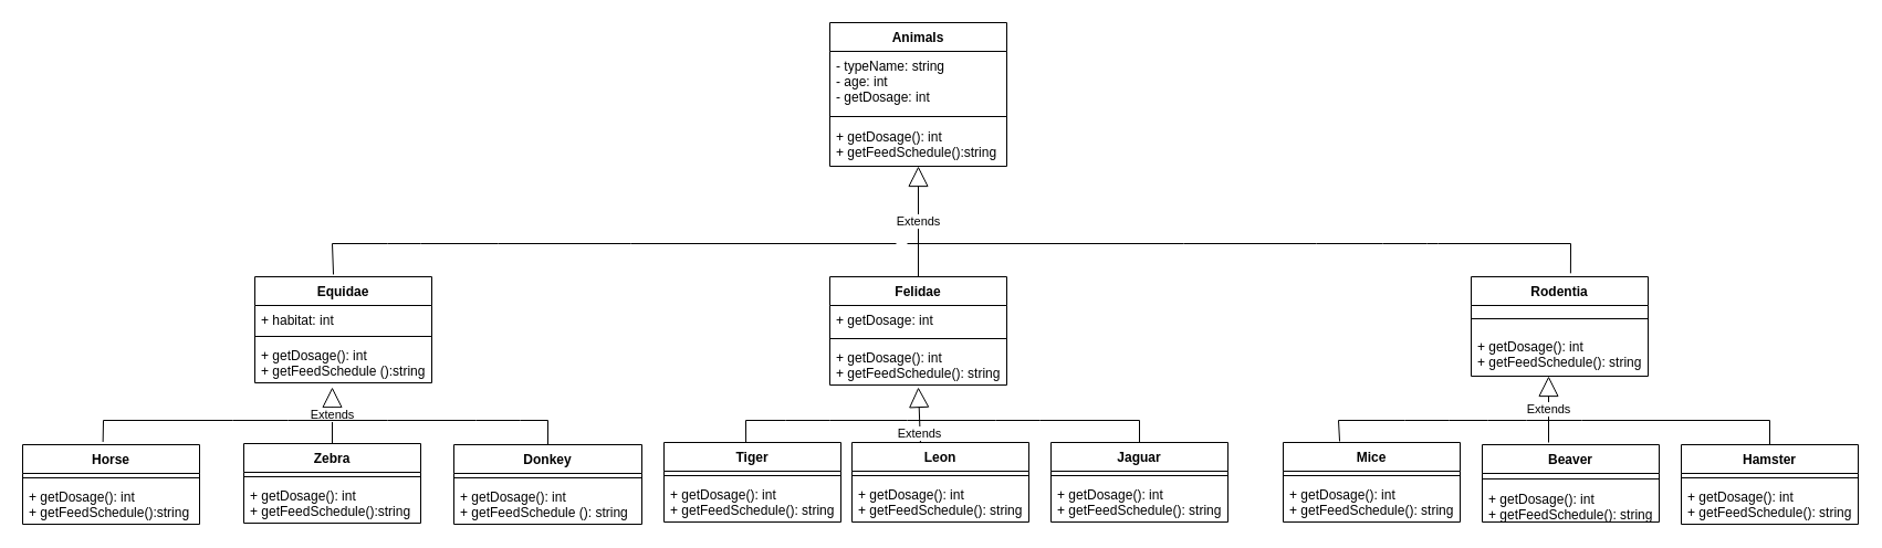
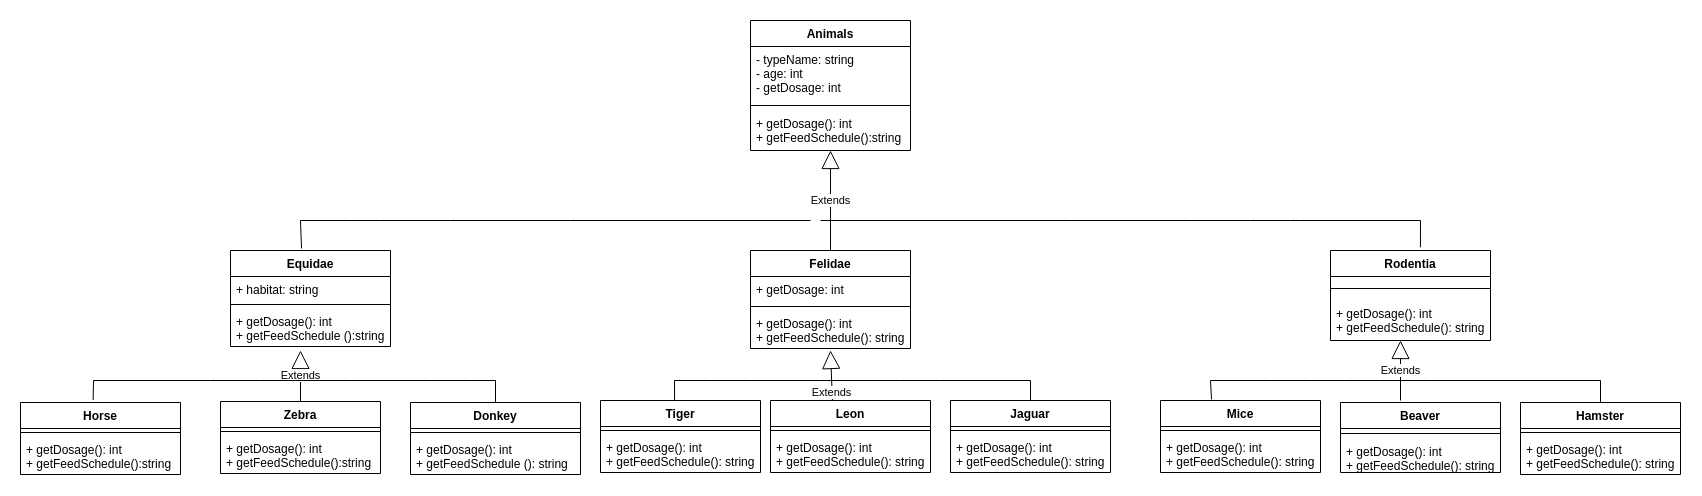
  <mxCell id="0" />
  <mxCell id="1" parent="0" />
  <mxCell id="2" value="Animals" style="swimlane;fontStyle=1;align=center;verticalAlign=top;childLayout=stackLayout;horizontal=1;startSize=26;horizontalStack=0;resizeParent=1;resizeParentMax=0;resizeLast=0;collapsible=1;marginBottom=0;" vertex="1" parent="1"><mxGeometry x="750" width="160" height="130" as="geometry" y="20" /></mxCell>
  <mxCell id="3" value="- typeName: string&#10;- age: int&#10;- getDosage: int&#10;" style="text;strokeColor=none;fillColor=none;align=left;verticalAlign=top;spacingLeft=4;spacingRight=4;overflow=hidden;rotatable=0;points=[[0,0.5],[1,0.5]];portConstraint=eastwest;" vertex="1" parent="2"><mxGeometry y="26" width="160" height="54" as="geometry" /></mxCell>
  <mxCell id="4" value="" style="line;strokeWidth=1;fillColor=none;align=left;verticalAlign=middle;spacingTop=-1;spacingLeft=3;spacingRight=3;rotatable=0;labelPosition=right;points=[];portConstraint=eastwest;strokeColor=inherit;" vertex="1" parent="2"><mxGeometry y="80" width="160" height="10" as="geometry" /></mxCell>
  <mxCell id="5" value="+ getDosage(): int&#10;+ getFeedSchedule():string" style="text;strokeColor=none;fillColor=none;align=left;verticalAlign=top;spacingLeft=4;spacingRight=4;overflow=hidden;rotatable=0;points=[[0,0.5],[1,0.5]];portConstraint=eastwest;" vertex="1" parent="2"><mxGeometry y="90" width="160" height="40" as="geometry" /></mxCell>
  <mxCell id="6" value="Equidae" style="swimlane;fontStyle=1;align=center;verticalAlign=top;childLayout=stackLayout;horizontal=1;startSize=26;horizontalStack=0;resizeParent=1;resizeParentMax=0;resizeLast=0;collapsible=1;marginBottom=0;" vertex="1" parent="1"><mxGeometry x="230" y="250" width="160" height="96" as="geometry" /></mxCell>
- <mxCell id="7" value="+ habitat: int" style="text;strokeColor=none;fillColor=none;align=left;verticalAlign=top;spacingLeft=4;spacingRight=4;overflow=hidden;rotatable=0;points=[[0,0.5],[1,0.5]];portConstraint=eastwest;" vertex="1" parent="6"><mxGeometry y="26" width="160" height="24" as="geometry" /></mxCell>
+ <mxCell id="7" value="+ habitat: string" style="text;strokeColor=none;fillColor=none;align=left;verticalAlign=top;spacingLeft=4;spacingRight=4;overflow=hidden;rotatable=0;points=[[0,0.5],[1,0.5]];portConstraint=eastwest;" vertex="1" parent="6"><mxGeometry y="26" width="160" height="24" as="geometry" /></mxCell>
  <mxCell id="8" value="" style="line;strokeWidth=1;fillColor=none;align=left;verticalAlign=middle;spacingTop=-1;spacingLeft=3;spacingRight=3;rotatable=0;labelPosition=right;points=[];portConstraint=eastwest;strokeColor=inherit;" vertex="1" parent="6"><mxGeometry y="50" width="160" height="8" as="geometry" /></mxCell>
  <mxCell id="9" value="+ getDosage(): int&#10;+ getFeedSchedule ():string" style="text;strokeColor=none;fillColor=none;align=left;verticalAlign=top;spacingLeft=4;spacingRight=4;overflow=hidden;rotatable=0;points=[[0,0.5],[1,0.5]];portConstraint=eastwest;" vertex="1" parent="6"><mxGeometry y="58" width="160" height="38" as="geometry" /></mxCell>
  <mxCell id="10" value="Felidae" style="swimlane;fontStyle=1;align=center;verticalAlign=top;childLayout=stackLayout;horizontal=1;startSize=26;horizontalStack=0;resizeParent=1;resizeParentMax=0;resizeLast=0;collapsible=1;marginBottom=0;" vertex="1" parent="1"><mxGeometry x="750" y="250" width="160" height="98" as="geometry" /></mxCell>
  <mxCell id="11" value="+ getDosage: int" style="text;strokeColor=none;fillColor=none;align=left;verticalAlign=top;spacingLeft=4;spacingRight=4;overflow=hidden;rotatable=0;points=[[0,0.5],[1,0.5]];portConstraint=eastwest;" vertex="1" parent="10"><mxGeometry y="26" width="160" height="26" as="geometry" /></mxCell>
  <mxCell id="12" value="" style="line;strokeWidth=1;fillColor=none;align=left;verticalAlign=middle;spacingTop=-1;spacingLeft=3;spacingRight=3;rotatable=0;labelPosition=right;points=[];portConstraint=eastwest;strokeColor=inherit;" vertex="1" parent="10"><mxGeometry y="52" width="160" height="8" as="geometry" /></mxCell>
  <mxCell id="13" value="+ getDosage(): int&#10;+ getFeedSchedule(): string" style="text;strokeColor=none;fillColor=none;align=left;verticalAlign=top;spacingLeft=4;spacingRight=4;overflow=hidden;rotatable=0;points=[[0,0.5],[1,0.5]];portConstraint=eastwest;" vertex="1" parent="10"><mxGeometry y="60" width="160" height="38" as="geometry" /></mxCell>
  <mxCell id="14" value="Rodentia" style="swimlane;fontStyle=1;align=center;verticalAlign=top;childLayout=stackLayout;horizontal=1;startSize=26;horizontalStack=0;resizeParent=1;resizeParentMax=0;resizeLast=0;collapsible=1;marginBottom=0;" vertex="1" parent="1"><mxGeometry x="1330" y="250" width="160" height="90" as="geometry" /></mxCell>
  <mxCell id="15" value="" style="line;strokeWidth=1;fillColor=none;align=left;verticalAlign=middle;spacingTop=-1;spacingLeft=3;spacingRight=3;rotatable=0;labelPosition=right;points=[];portConstraint=eastwest;strokeColor=inherit;" vertex="1" parent="14"><mxGeometry y="26" width="160" height="24" as="geometry" /></mxCell>
  <mxCell id="16" value="+ getDosage(): int&#10;+ getFeedSchedule(): string " style="text;strokeColor=none;fillColor=none;align=left;verticalAlign=top;spacingLeft=4;spacingRight=4;overflow=hidden;rotatable=0;points=[[0,0.5],[1,0.5]];portConstraint=eastwest;" vertex="1" parent="14"><mxGeometry y="50" width="160" height="40" as="geometry" /></mxCell>
  <mxCell id="17" value="Horse" style="swimlane;fontStyle=1;align=center;verticalAlign=top;childLayout=stackLayout;horizontal=1;startSize=26;horizontalStack=0;resizeParent=1;resizeParentMax=0;resizeLast=0;collapsible=1;marginBottom=0;" vertex="1" parent="1"><mxGeometry x="20" y="402" width="160" height="72" as="geometry" /></mxCell>
  <mxCell id="18" value="" style="line;strokeWidth=1;fillColor=none;align=left;verticalAlign=middle;spacingTop=-1;spacingLeft=3;spacingRight=3;rotatable=0;labelPosition=right;points=[];portConstraint=eastwest;strokeColor=inherit;" vertex="1" parent="17"><mxGeometry y="26" width="160" height="8" as="geometry" /></mxCell>
  <mxCell id="19" value="+ getDosage(): int&#10;+ getFeedSchedule():string&#10;" style="text;strokeColor=none;fillColor=none;align=left;verticalAlign=top;spacingLeft=4;spacingRight=4;overflow=hidden;rotatable=0;points=[[0,0.5],[1,0.5]];portConstraint=eastwest;" vertex="1" parent="17"><mxGeometry y="34" width="160" height="38" as="geometry" /></mxCell>
  <mxCell id="20" value="Zebra" style="swimlane;fontStyle=1;align=center;verticalAlign=top;childLayout=stackLayout;horizontal=1;startSize=26;horizontalStack=0;resizeParent=1;resizeParentMax=0;resizeLast=0;collapsible=1;marginBottom=0;" vertex="1" parent="1"><mxGeometry x="220" y="401" width="160" height="72" as="geometry" /></mxCell>
  <mxCell id="21" value="" style="line;strokeWidth=1;fillColor=none;align=left;verticalAlign=middle;spacingTop=-1;spacingLeft=3;spacingRight=3;rotatable=0;labelPosition=right;points=[];portConstraint=eastwest;strokeColor=inherit;" vertex="1" parent="20"><mxGeometry y="26" width="160" height="8" as="geometry" /></mxCell>
  <mxCell id="22" value="+ getDosage(): int&#10;+ getFeedSchedule():string " style="text;strokeColor=none;fillColor=none;align=left;verticalAlign=top;spacingLeft=4;spacingRight=4;overflow=hidden;rotatable=0;points=[[0,0.5],[1,0.5]];portConstraint=eastwest;" vertex="1" parent="20"><mxGeometry y="34" width="160" height="38" as="geometry" /></mxCell>
  <mxCell id="23" value="Donkey" style="swimlane;fontStyle=1;align=center;verticalAlign=top;childLayout=stackLayout;horizontal=1;startSize=26;horizontalStack=0;resizeParent=1;resizeParentMax=0;resizeLast=0;collapsible=1;marginBottom=0;" vertex="1" parent="1"><mxGeometry x="410" y="402" width="170" height="72" as="geometry" /></mxCell>
  <mxCell id="24" value="" style="line;strokeWidth=1;fillColor=none;align=left;verticalAlign=middle;spacingTop=-1;spacingLeft=3;spacingRight=3;rotatable=0;labelPosition=right;points=[];portConstraint=eastwest;strokeColor=inherit;" vertex="1" parent="23"><mxGeometry y="26" width="170" height="8" as="geometry" /></mxCell>
  <mxCell id="25" value="+ getDosage(): int&#10;+ getFeedSchedule (): string" style="text;strokeColor=none;fillColor=none;align=left;verticalAlign=top;spacingLeft=4;spacingRight=4;overflow=hidden;rotatable=0;points=[[0,0.5],[1,0.5]];portConstraint=eastwest;" vertex="1" parent="23"><mxGeometry y="34" width="170" height="38" as="geometry" /></mxCell>
  <mxCell id="26" value="Tiger" style="swimlane;fontStyle=1;align=center;verticalAlign=top;childLayout=stackLayout;horizontal=1;startSize=26;horizontalStack=0;resizeParent=1;resizeParentMax=0;resizeLast=0;collapsible=1;marginBottom=0;" vertex="1" parent="1"><mxGeometry x="600" y="400" width="160" height="72" as="geometry" /></mxCell>
  <mxCell id="27" value="" style="line;strokeWidth=1;fillColor=none;align=left;verticalAlign=middle;spacingTop=-1;spacingLeft=3;spacingRight=3;rotatable=0;labelPosition=right;points=[];portConstraint=eastwest;strokeColor=inherit;" vertex="1" parent="26"><mxGeometry y="26" width="160" height="8" as="geometry" /></mxCell>
  <mxCell id="28" value="+ getDosage(): int&#10;+ getFeedSchedule(): string" style="text;strokeColor=none;fillColor=none;align=left;verticalAlign=top;spacingLeft=4;spacingRight=4;overflow=hidden;rotatable=0;points=[[0,0.5],[1,0.5]];portConstraint=eastwest;" vertex="1" parent="26"><mxGeometry y="34" width="160" height="38" as="geometry" /></mxCell>
  <mxCell id="29" value="Leon" style="swimlane;fontStyle=1;align=center;verticalAlign=top;childLayout=stackLayout;horizontal=1;startSize=26;horizontalStack=0;resizeParent=1;resizeParentMax=0;resizeLast=0;collapsible=1;marginBottom=0;" vertex="1" parent="1"><mxGeometry x="770" y="400" width="160" height="72" as="geometry" /></mxCell>
  <mxCell id="30" value="" style="line;strokeWidth=1;fillColor=none;align=left;verticalAlign=middle;spacingTop=-1;spacingLeft=3;spacingRight=3;rotatable=0;labelPosition=right;points=[];portConstraint=eastwest;strokeColor=inherit;" vertex="1" parent="29"><mxGeometry y="26" width="160" height="8" as="geometry" /></mxCell>
  <mxCell id="31" value="+ getDosage(): int&#10;+ getFeedSchedule(): string " style="text;strokeColor=none;fillColor=none;align=left;verticalAlign=top;spacingLeft=4;spacingRight=4;overflow=hidden;rotatable=0;points=[[0,0.5],[1,0.5]];portConstraint=eastwest;" vertex="1" parent="29"><mxGeometry y="34" width="160" height="38" as="geometry" /></mxCell>
  <mxCell id="32" value="Jaguar" style="swimlane;fontStyle=1;align=center;verticalAlign=top;childLayout=stackLayout;horizontal=1;startSize=26;horizontalStack=0;resizeParent=1;resizeParentMax=0;resizeLast=0;collapsible=1;marginBottom=0;" vertex="1" parent="1"><mxGeometry x="950" y="400" width="160" height="72" as="geometry" /></mxCell>
  <mxCell id="33" value="" style="line;strokeWidth=1;fillColor=none;align=left;verticalAlign=middle;spacingTop=-1;spacingLeft=3;spacingRight=3;rotatable=0;labelPosition=right;points=[];portConstraint=eastwest;strokeColor=inherit;" vertex="1" parent="32"><mxGeometry y="26" width="160" height="8" as="geometry" /></mxCell>
  <mxCell id="34" value="+ getDosage(): int&#10;+ getFeedSchedule(): string" style="text;strokeColor=none;fillColor=none;align=left;verticalAlign=top;spacingLeft=4;spacingRight=4;overflow=hidden;rotatable=0;points=[[0,0.5],[1,0.5]];portConstraint=eastwest;" vertex="1" parent="32"><mxGeometry y="34" width="160" height="38" as="geometry" /></mxCell>
  <mxCell id="35" value="Mice" style="swimlane;fontStyle=1;align=center;verticalAlign=top;childLayout=stackLayout;horizontal=1;startSize=26;horizontalStack=0;resizeParent=1;resizeParentMax=0;resizeLast=0;collapsible=1;marginBottom=0;" vertex="1" parent="1"><mxGeometry x="1160" y="400" width="160" height="72" as="geometry" /></mxCell>
  <mxCell id="36" value="" style="line;strokeWidth=1;fillColor=none;align=left;verticalAlign=middle;spacingTop=-1;spacingLeft=3;spacingRight=3;rotatable=0;labelPosition=right;points=[];portConstraint=eastwest;strokeColor=inherit;" vertex="1" parent="35"><mxGeometry y="26" width="160" height="8" as="geometry" /></mxCell>
  <mxCell id="37" value="+ getDosage(): int&#10;+ getFeedSchedule(): string " style="text;strokeColor=none;fillColor=none;align=left;verticalAlign=top;spacingLeft=4;spacingRight=4;overflow=hidden;rotatable=0;points=[[0,0.5],[1,0.5]];portConstraint=eastwest;" vertex="1" parent="35"><mxGeometry y="34" width="160" height="38" as="geometry" /></mxCell>
  <mxCell id="38" value="Beaver" style="swimlane;fontStyle=1;align=center;verticalAlign=top;childLayout=stackLayout;horizontal=1;startSize=26;horizontalStack=0;resizeParent=1;resizeParentMax=0;resizeLast=0;collapsible=1;marginBottom=0;" vertex="1" parent="1"><mxGeometry x="1340" y="402" width="160" height="70" as="geometry" /></mxCell>
  <mxCell id="39" value="" style="line;strokeWidth=1;fillColor=none;align=left;verticalAlign=middle;spacingTop=-1;spacingLeft=3;spacingRight=3;rotatable=0;labelPosition=right;points=[];portConstraint=eastwest;strokeColor=inherit;" vertex="1" parent="38"><mxGeometry y="26" width="160" height="10" as="geometry" /></mxCell>
  <mxCell id="40" value="+ getDosage(): int&#10;+ getFeedSchedule(): string" style="text;strokeColor=none;fillColor=none;align=left;verticalAlign=top;spacingLeft=4;spacingRight=4;overflow=hidden;rotatable=0;points=[[0,0.5],[1,0.5]];portConstraint=eastwest;" vertex="1" parent="38"><mxGeometry y="36" width="160" height="34" as="geometry" /></mxCell>
  <mxCell id="41" value="Hamster" style="swimlane;fontStyle=1;align=center;verticalAlign=top;childLayout=stackLayout;horizontal=1;startSize=26;horizontalStack=0;resizeParent=1;resizeParentMax=0;resizeLast=0;collapsible=1;marginBottom=0;" vertex="1" parent="1"><mxGeometry x="1520" y="402" width="160" height="72" as="geometry" /></mxCell>
  <mxCell id="42" value="" style="line;strokeWidth=1;fillColor=none;align=left;verticalAlign=middle;spacingTop=-1;spacingLeft=3;spacingRight=3;rotatable=0;labelPosition=right;points=[];portConstraint=eastwest;strokeColor=inherit;" vertex="1" parent="41"><mxGeometry y="26" width="160" height="8" as="geometry" /></mxCell>
  <mxCell id="43" value="+ getDosage(): int&#10;+ getFeedSchedule(): string" style="text;strokeColor=none;fillColor=none;align=left;verticalAlign=top;spacingLeft=4;spacingRight=4;overflow=hidden;rotatable=0;points=[[0,0.5],[1,0.5]];portConstraint=eastwest;" vertex="1" parent="41"><mxGeometry y="34" width="160" height="38" as="geometry" /></mxCell>
  <mxCell id="44" value="Extends" style="endArrow=block;endSize=16;endFill=0;html=1;rounded=0;exitX=0.5;exitY=0;exitDx=0;exitDy=0;" edge="1" parent="1" source="10"><mxGeometry width="160" relative="1" as="geometry"><mxPoint x="410" y="400" as="sourcePoint" /><mxPoint x="830" y="150" as="targetPoint" /></mxGeometry></mxCell>
  <mxCell id="45" value="" style="endArrow=none;html=1;rounded=0;exitX=0.444;exitY=-0.021;exitDx=0;exitDy=0;exitPerimeter=0;" edge="1" parent="1" source="6"><mxGeometry width="50" height="50" relative="1" as="geometry"><mxPoint x="334" y="250" as="sourcePoint" /><mxPoint x="810" y="220" as="targetPoint" /><Array as="points"><mxPoint x="300" y="220" /><mxPoint x="350" y="220" /><mxPoint x="380" y="220" /><mxPoint x="450" y="220" /><mxPoint x="570" y="220" /></Array></mxGeometry></mxCell>
  <mxCell id="46" value="" style="endArrow=none;html=1;rounded=0;entryX=0.562;entryY=-0.035;entryDx=0;entryDy=0;entryPerimeter=0;" edge="1" parent="1" target="14"><mxGeometry width="50" height="50" relative="1" as="geometry"><mxPoint x="820" y="220" as="sourcePoint" /><mxPoint x="940" y="300" as="targetPoint" /><Array as="points"><mxPoint x="1070" y="220" /><mxPoint x="1190" y="220" /><mxPoint x="1250" y="220" /><mxPoint x="1290" y="220" /><mxPoint x="1300" y="220" /><mxPoint x="1420" y="220" /></Array></mxGeometry></mxCell>
  <mxCell id="47" value="Extends" style="endArrow=block;endSize=16;endFill=0;html=1;rounded=0;exitX=0.5;exitY=0;exitDx=0;exitDy=0;" edge="1" parent="1" source="20"><mxGeometry width="160" relative="1" as="geometry"><mxPoint x="340" y="400" as="sourcePoint" /><mxPoint x="300" y="350" as="targetPoint" /></mxGeometry></mxCell>
  <mxCell id="48" value="" style="endArrow=none;html=1;rounded=0;exitX=0.454;exitY=-0.035;exitDx=0;exitDy=0;exitPerimeter=0;" edge="1" parent="1" source="17"><mxGeometry width="50" height="50" relative="1" as="geometry"><mxPoint x="390" y="350" as="sourcePoint" /><mxPoint x="350" y="380" as="targetPoint" /><Array as="points"><mxPoint x="93" y="380" /><mxPoint x="210" y="380" /><mxPoint x="260" y="380" /></Array></mxGeometry></mxCell>
  <mxCell id="49" value="" style="endArrow=none;html=1;rounded=0;entryX=0.5;entryY=0;entryDx=0;entryDy=0;" edge="1" parent="1" target="23"><mxGeometry width="50" height="50" relative="1" as="geometry"><mxPoint x="350" y="380" as="sourcePoint" /><mxPoint x="440" y="300" as="targetPoint" /><Array as="points"><mxPoint x="430" y="380" /><mxPoint x="470" y="380" /><mxPoint x="495" y="380" /></Array></mxGeometry></mxCell>
  <mxCell id="50" value="Extends" style="endArrow=block;endSize=16;endFill=0;html=1;rounded=0;exitX=0.387;exitY=0;exitDx=0;exitDy=0;exitPerimeter=0;" edge="1" parent="1" source="29"><mxGeometry x="-0.689" y="1" width="160" relative="1" as="geometry"><mxPoint x="710" y="330" as="sourcePoint" /><mxPoint x="830" y="350" as="targetPoint" /><mxPoint as="offset" /></mxGeometry></mxCell>
  <mxCell id="51" value="" style="endArrow=none;html=1;rounded=0;exitX=0.463;exitY=0;exitDx=0;exitDy=0;exitPerimeter=0;" edge="1" parent="1" source="26"><mxGeometry width="50" height="50" relative="1" as="geometry"><mxPoint x="670" y="350" as="sourcePoint" /><mxPoint x="820" y="380" as="targetPoint" /><Array as="points"><mxPoint x="674" y="380" /><mxPoint x="710" y="380" /><mxPoint x="750" y="380" /></Array></mxGeometry></mxCell>
  <mxCell id="52" value="" style="endArrow=none;html=1;rounded=0;exitX=0.5;exitY=0;exitDx=0;exitDy=0;" edge="1" parent="1" source="32"><mxGeometry width="50" height="50" relative="1" as="geometry"><mxPoint x="670" y="350" as="sourcePoint" /><mxPoint x="820" y="380" as="targetPoint" /><Array as="points"><mxPoint x="1030" y="380" /><mxPoint x="940" y="380" /><mxPoint x="900" y="380" /></Array></mxGeometry></mxCell>
  <mxCell id="53" value="Extends" style="endArrow=block;endSize=16;endFill=0;html=1;rounded=0;" edge="1" parent="1"><mxGeometry width="160" relative="1" as="geometry"><mxPoint x="1400" y="400" as="sourcePoint" /><mxPoint x="1400" y="340" as="targetPoint" /><mxPoint as="offset" /></mxGeometry></mxCell>
  <mxCell id="54" value="" style="endArrow=none;html=1;rounded=0;exitX=0.5;exitY=0;exitDx=0;exitDy=0;" edge="1" parent="1" source="41"><mxGeometry width="50" height="50" relative="1" as="geometry"><mxPoint x="1380" y="370" as="sourcePoint" /><mxPoint x="1310" y="380" as="targetPoint" /><Array as="points"><mxPoint x="1600" y="380" /><mxPoint x="1430" y="380" /><mxPoint x="1380" y="380" /><mxPoint x="1345" y="380" /></Array></mxGeometry></mxCell>
  <mxCell id="55" value="" style="endArrow=none;html=1;rounded=0;exitX=0.319;exitY=-0.014;exitDx=0;exitDy=0;exitPerimeter=0;" edge="1" parent="1" source="35"><mxGeometry width="50" height="50" relative="1" as="geometry"><mxPoint x="1130" y="360" as="sourcePoint" /><mxPoint x="1310" y="380" as="targetPoint" /><Array as="points"><mxPoint x="1210" y="380" /><mxPoint x="1270" y="380" /></Array></mxGeometry></mxCell>
